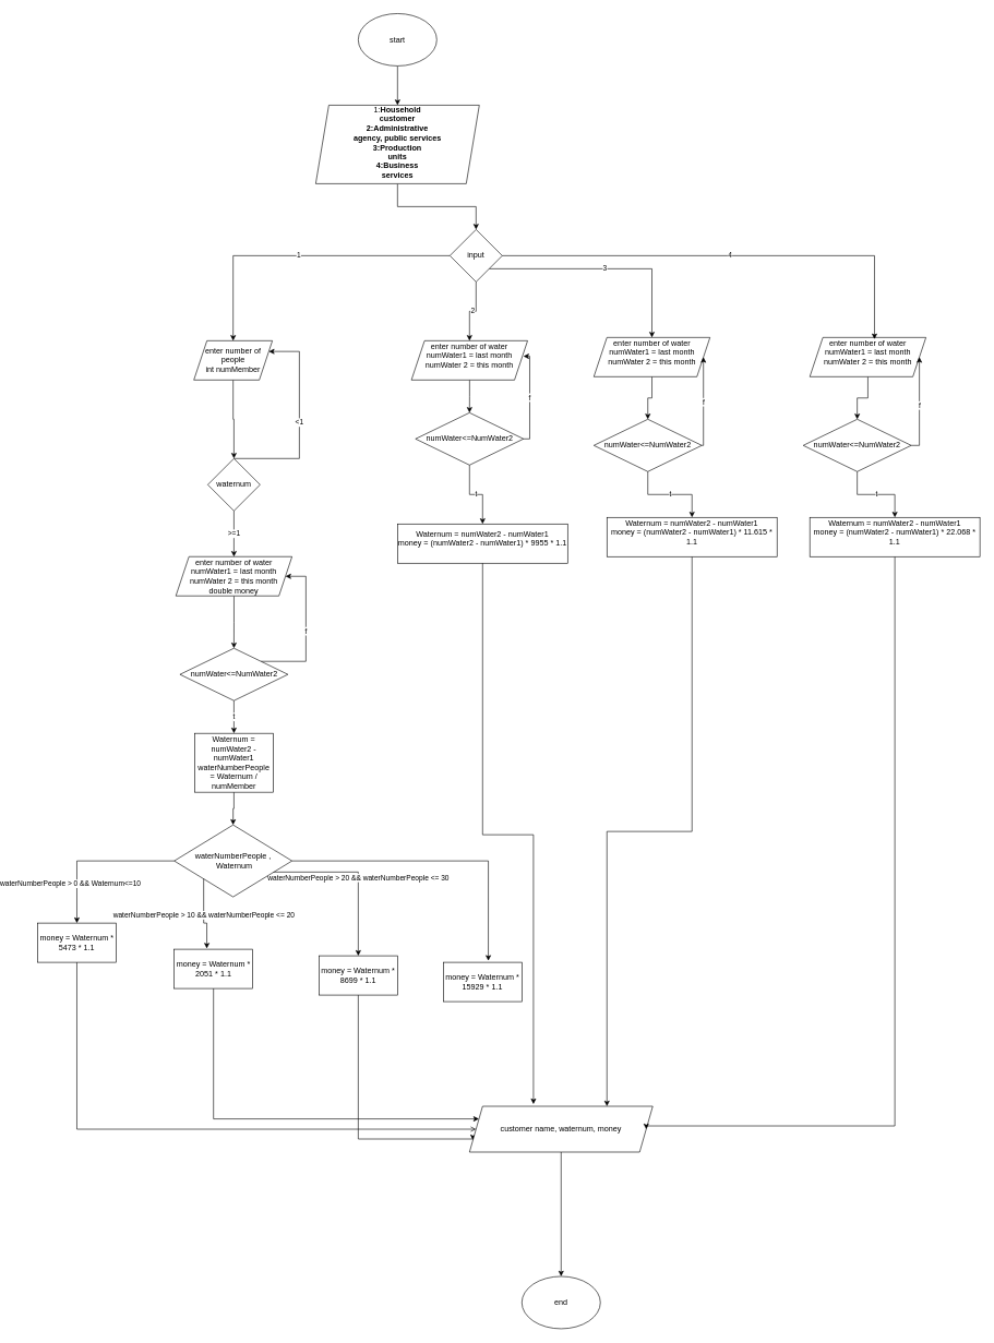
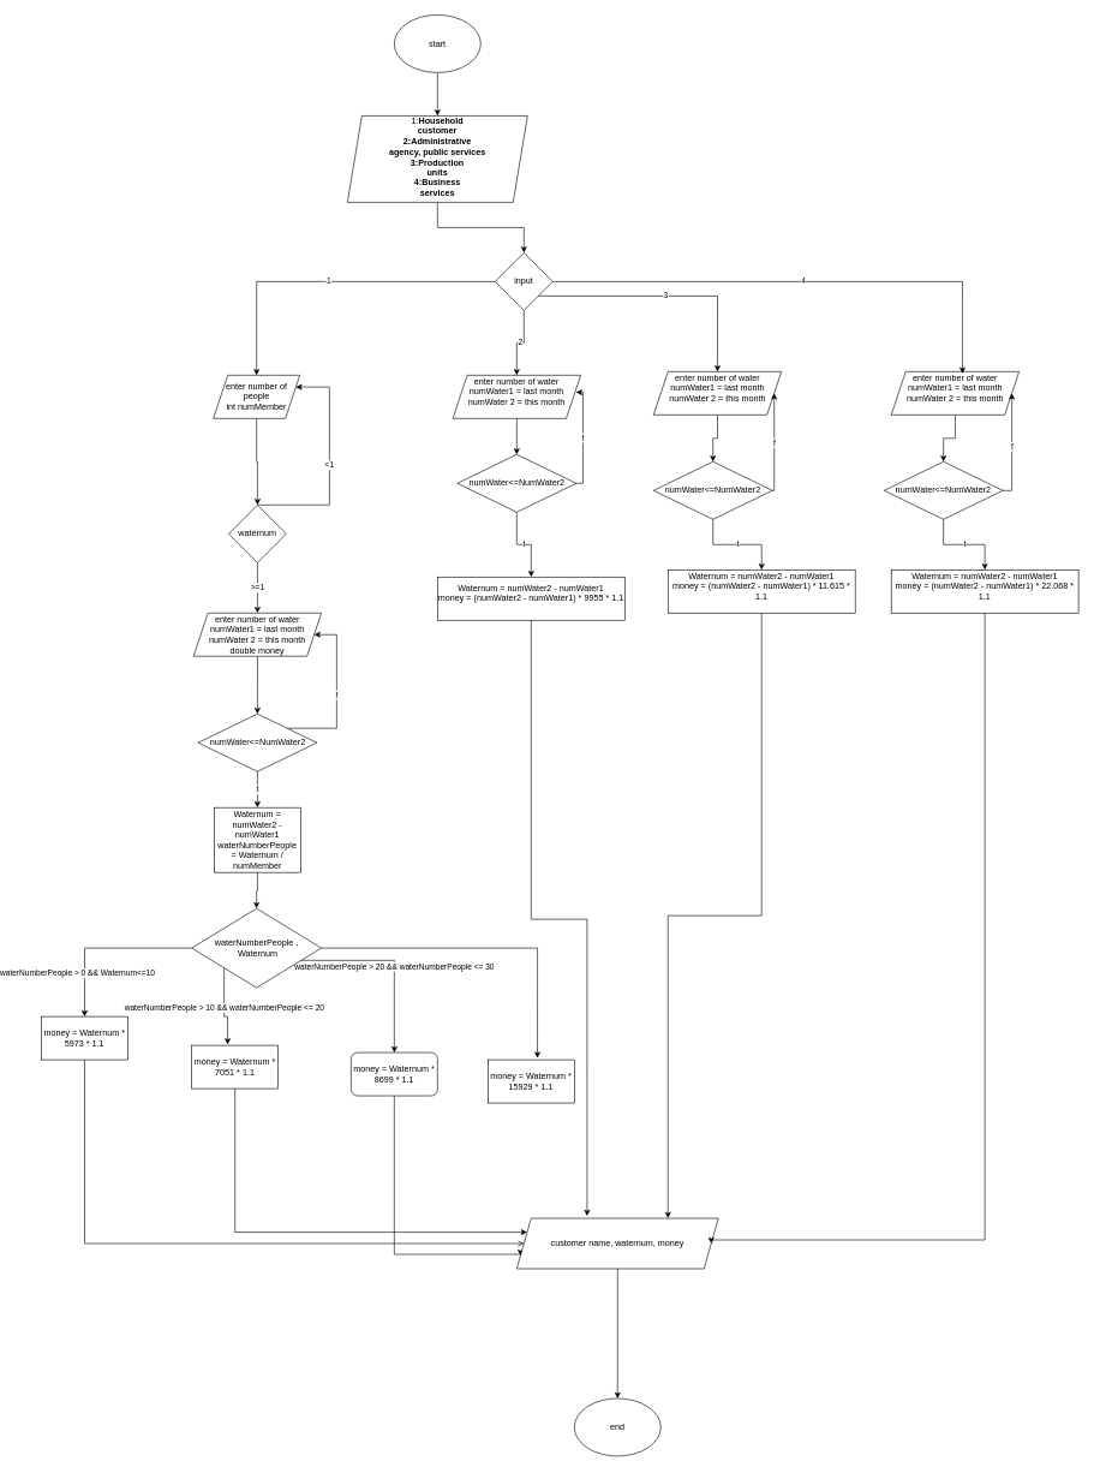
  <mxCell id="0" />
  <mxCell id="1" parent="0" />
  <mxCell id="2" value="" style="edgeStyle=orthogonalEdgeStyle;rounded=0;orthogonalLoop=1;jettySize=auto;html=1;" edge="1" parent="1" source="3" target="5"><mxGeometry relative="1" as="geometry" /></mxCell>
  <mxCell id="3" value="start" style="ellipse;whiteSpace=wrap;html=1;" vertex="1" parent="1"><mxGeometry x="510" y="20" width="120" height="80" as="geometry" /></mxCell>
  <mxCell id="4" style="edgeStyle=orthogonalEdgeStyle;rounded=0;orthogonalLoop=1;jettySize=auto;html=1;entryX=0.5;entryY=0;entryDx=0;entryDy=0;" edge="1" parent="1" source="5" target="9"><mxGeometry relative="1" as="geometry" /></mxCell>
  <mxCell id="5" value="1:&lt;b style=&quot;text-align: justify; background-color: initial;&quot;&gt;Household&lt;br/&gt;customer&lt;br&gt;2:&lt;/b&gt;&lt;b&gt;Administrative&lt;br/&gt;agency, public services&lt;br&gt;&lt;/b&gt;&lt;b style=&quot;text-align: justify; background-color: initial;&quot;&gt;3:&lt;/b&gt;&lt;b&gt;Production&lt;br/&gt;units&lt;br&gt;&lt;/b&gt;&lt;b style=&quot;text-align: justify; background-color: initial;&quot;&gt;4:&lt;/b&gt;&lt;b&gt;Business&lt;br/&gt;services&lt;/b&gt;&lt;b style=&quot;text-align: justify; background-color: initial;&quot;&gt;&lt;br&gt;&lt;/b&gt;&lt;p style=&quot;margin-top:4.3pt;margin-right:5.55pt;margin-bottom:&lt;br/&gt;0cm;margin-left:0cm;margin-bottom:.0001pt;text-align:justify&quot; class=&quot;MsoNormal&quot;&gt;&lt;b&gt;&lt;span style=&quot;font-size:12.0pt;font-family:&amp;quot;Calibri&amp;quot;,sans-serif;mso-ascii-theme-font:&lt;br/&gt;minor-latin;mso-hansi-theme-font:minor-latin;mso-bidi-theme-font:minor-latin&quot; lang=&quot;EN-GB&quot;&gt;&lt;/span&gt;&lt;/b&gt;&lt;/p&gt;" style="shape=parallelogram;perimeter=parallelogramPerimeter;whiteSpace=wrap;html=1;fixedSize=1;" vertex="1" parent="1"><mxGeometry x="445" y="160" width="250" height="120" as="geometry" /></mxCell>
  <mxCell id="6" value="1" style="edgeStyle=orthogonalEdgeStyle;rounded=0;orthogonalLoop=1;jettySize=auto;html=1;" edge="1" parent="1" source="9" target="11"><mxGeometry relative="1" as="geometry" /></mxCell>
  <mxCell id="7" value="2" style="edgeStyle=orthogonalEdgeStyle;rounded=0;orthogonalLoop=1;jettySize=auto;html=1;entryX=0.5;entryY=0;entryDx=0;entryDy=0;" edge="1" parent="1" source="9" target="38"><mxGeometry relative="1" as="geometry" /></mxCell>
  <mxCell id="8" value="3" style="edgeStyle=orthogonalEdgeStyle;rounded=0;orthogonalLoop=1;jettySize=auto;html=1;exitX=1;exitY=1;exitDx=0;exitDy=0;entryX=0.5;entryY=0;entryDx=0;entryDy=0;" edge="1" parent="1" source="9" target="44"><mxGeometry relative="1" as="geometry" /></mxCell>
  <mxCell id="9" value="input" style="rhombus;whiteSpace=wrap;html=1;" vertex="1" parent="1"><mxGeometry x="650" y="350" width="80" height="80" as="geometry" /></mxCell>
  <mxCell id="10" style="edgeStyle=orthogonalEdgeStyle;rounded=0;orthogonalLoop=1;jettySize=auto;html=1;entryX=0.5;entryY=0;entryDx=0;entryDy=0;" edge="1" parent="1" source="11" target="14"><mxGeometry relative="1" as="geometry" /></mxCell>
  <mxCell id="11" value="enter number of people&lt;br&gt;int numMember" style="shape=parallelogram;perimeter=parallelogramPerimeter;whiteSpace=wrap;html=1;fixedSize=1;" vertex="1" parent="1"><mxGeometry x="258.75" y="520" width="120" height="60" as="geometry" /></mxCell>
  <mxCell id="12" value="&amp;gt;=1" style="edgeStyle=orthogonalEdgeStyle;rounded=0;orthogonalLoop=1;jettySize=auto;html=1;entryX=0.5;entryY=0;entryDx=0;entryDy=0;" edge="1" parent="1" source="14" target="16"><mxGeometry relative="1" as="geometry" /></mxCell>
  <mxCell id="13" value="&amp;lt;1" style="edgeStyle=orthogonalEdgeStyle;rounded=0;orthogonalLoop=1;jettySize=auto;html=1;entryX=1;entryY=0.25;entryDx=0;entryDy=0;" edge="1" parent="1" source="14" target="11"><mxGeometry relative="1" as="geometry"><mxPoint x="590" y="530" as="targetPoint" /><Array as="points"><mxPoint y="700" x="420" /><mxPoint y="536" x="420" /><mxPoint x="374" y="536" /></Array></mxGeometry></mxCell>
  <mxCell id="14" value="waternum" style="rhombus;whiteSpace=wrap;html=1;" vertex="1" parent="1"><mxGeometry x="280" y="700" width="80" height="80" as="geometry" /></mxCell>
  <mxCell id="15" style="edgeStyle=orthogonalEdgeStyle;rounded=0;orthogonalLoop=1;jettySize=auto;html=1;entryX=0.5;entryY=0;entryDx=0;entryDy=0;" edge="1" parent="1" source="16" target="19"><mxGeometry relative="1" as="geometry" /></mxCell>
  <mxCell id="16" value="enter number of water&lt;br&gt;numWater1 = last month&lt;br&gt;numWater 2 = this month&lt;br&gt;double money" style="shape=parallelogram;perimeter=parallelogramPerimeter;whiteSpace=wrap;html=1;fixedSize=1;" vertex="1" parent="1"><mxGeometry x="231.25" y="850" width="177.5" height="60" as="geometry" /></mxCell>
  <mxCell id="17" value="f" style="edgeStyle=orthogonalEdgeStyle;rounded=0;orthogonalLoop=1;jettySize=auto;html=1;entryX=1;entryY=0.5;entryDx=0;entryDy=0;" edge="1" parent="1" source="19" target="16"><mxGeometry relative="1" as="geometry"><mxPoint x="630" y="850" as="targetPoint" /><Array as="points"><mxPoint x="430" y="1010" /><mxPoint x="430" y="880" /></Array></mxGeometry></mxCell>
  <mxCell id="18" value="t" style="edgeStyle=orthogonalEdgeStyle;rounded=0;orthogonalLoop=1;jettySize=auto;html=1;entryX=0.5;entryY=0;entryDx=0;entryDy=0;" edge="1" parent="1" source="19" target="21"><mxGeometry relative="1" as="geometry" /></mxCell>
  <mxCell id="19" value="numWater&amp;lt;=NumWater2" style="rhombus;whiteSpace=wrap;html=1;" vertex="1" parent="1"><mxGeometry x="237.5" y="990" width="165" height="80" as="geometry" /></mxCell>
  <mxCell id="20" style="edgeStyle=orthogonalEdgeStyle;rounded=0;orthogonalLoop=1;jettySize=auto;html=1;entryX=0.5;entryY=0;entryDx=0;entryDy=0;" edge="1" parent="1" source="21" target="24"><mxGeometry relative="1" as="geometry" /></mxCell>
  <mxCell id="21" value="Waternum = numWater2 - numWater1&lt;br&gt;waterNumberPeople = Waternum / numMember" style="rounded=0;whiteSpace=wrap;html=1;" vertex="1" parent="1"><mxGeometry x="260" y="1120" width="120" height="90" as="geometry" /></mxCell>
  <mxCell id="22" value="waterNumberPeople &gt; 0 &amp;&amp; Waternum&lt;=10" style="edgeStyle=orthogonalEdgeStyle;rounded=0;orthogonalLoop=1;jettySize=auto;html=1;" edge="1" parent="1" source="24" target="26"><mxGeometry x="0.509" y="-10" relative="1" as="geometry"><mxPoint as="offset" /></mxGeometry></mxCell>
  <mxCell id="23" value="waterNumberPeople &amp;gt; 20 &amp;amp;&amp;amp; waterNumberPeople &amp;lt;= 30" style="edgeStyle=orthogonalEdgeStyle;rounded=0;orthogonalLoop=1;jettySize=auto;html=1;exitX=1;exitY=1;exitDx=0;exitDy=0;entryX=0.5;entryY=0;entryDx=0;entryDy=0;" edge="1" parent="1" source="24" target="30"><mxGeometry x="0.166" relative="1" as="geometry"><Array as="points"><mxPoint x="364" y="1332" /><mxPoint x="510" y="1332" /></Array><mxPoint as="offset" /></mxGeometry></mxCell>
  <mxCell id="24" value="waterNumberPeople ,&lt;br&gt;&amp;nbsp;Waternum" style="rhombus;whiteSpace=wrap;html=1;" vertex="1" parent="1"><mxGeometry x="228.75" y="1260" width="180" height="110" as="geometry" /></mxCell>
  <mxCell id="25" style="edgeStyle=orthogonalEdgeStyle;rounded=0;orthogonalLoop=1;jettySize=auto;html=1;entryX=0;entryY=0.5;entryDx=0;entryDy=0;endArrow=open;" edge="1" parent="1" source="26" target="35"><mxGeometry relative="1" as="geometry"><Array as="points"><mxPoint x="80" y="1725" /></Array></mxGeometry></mxCell>
- <mxCell id="26" value="money = Waternum * 5473 * 1.1" style="rounded=0;whiteSpace=wrap;html=1;" vertex="1" parent="1"><mxGeometry x="20" y="1410" width="120" height="60" as="geometry" /></mxCell>
+ <mxCell id="26" value="money = Waternum * 5973 * 1.1" style="rounded=0;whiteSpace=wrap;html=1;" vertex="1" parent="1"><mxGeometry x="20" y="1410" width="120" height="60" as="geometry" /></mxCell>
  <mxCell id="27" style="edgeStyle=orthogonalEdgeStyle;rounded=0;orthogonalLoop=1;jettySize=auto;html=1;entryX=0;entryY=0.25;entryDx=0;entryDy=0;" edge="1" parent="1" source="28" target="35"><mxGeometry relative="1" as="geometry"><Array as="points"><mxPoint x="289" y="1709" /></Array></mxGeometry></mxCell>
- <mxCell id="28" value="money = Waternum * 2051 * 1.1" style="rounded=0;whiteSpace=wrap;html=1;" vertex="1" parent="1"><mxGeometry x="228.75" y="1450" width="120" height="60" as="geometry" /></mxCell>
+ <mxCell id="28" value="money = Waternum * 7051 * 1.1" style="rounded=0;whiteSpace=wrap;html=1;" vertex="1" parent="1"><mxGeometry x="228.75" y="1450" width="120" height="60" as="geometry" /></mxCell>
  <mxCell id="29" style="edgeStyle=orthogonalEdgeStyle;rounded=0;orthogonalLoop=1;jettySize=auto;html=1;entryX=0;entryY=0.75;entryDx=0;entryDy=0;" edge="1" parent="1" source="30" target="35"><mxGeometry relative="1" as="geometry"><Array as="points"><mxPoint x="510" y="1740" /><mxPoint x="685" y="1740" /></Array></mxGeometry></mxCell>
- <mxCell id="30" value="money = Waternum * 8699 * 1.1" style="rounded=0;whiteSpace=wrap;html=1;" vertex="1" parent="1"><mxGeometry x="450" y="1460" width="120" height="60" as="geometry" /></mxCell>
+ <mxCell id="30" value="money = Waternum * 8699 * 1.1" style="whiteSpace=wrap;html=1;rounded=1;" vertex="1" parent="1"><mxGeometry x="450" y="1460" width="120" height="60" as="geometry" /></mxCell>
  <mxCell id="31" value="money = Waternum * 15929 * 1.1" style="rounded=0;whiteSpace=wrap;html=1;" vertex="1" parent="1"><mxGeometry x="640" y="1470" width="120" height="60" as="geometry" /></mxCell>
  <mxCell id="32" value="waterNumberPeople &gt; 10 &amp;&amp; waterNumberPeople &lt;= 20" style="edgeStyle=orthogonalEdgeStyle;rounded=0;orthogonalLoop=1;jettySize=auto;html=1;exitX=0;exitY=1;exitDx=0;exitDy=0;entryX=0.415;entryY=-0.018;entryDx=0;entryDy=0;entryPerimeter=0;" edge="1" parent="1" source="24" target="28"><mxGeometry relative="1" as="geometry" /></mxCell>
  <mxCell id="33" style="edgeStyle=orthogonalEdgeStyle;rounded=0;orthogonalLoop=1;jettySize=auto;html=1;entryX=0.573;entryY=-0.04;entryDx=0;entryDy=0;entryPerimeter=0;" edge="1" parent="1" source="24" target="31"><mxGeometry relative="1" as="geometry" /></mxCell>
  <mxCell id="34" style="edgeStyle=orthogonalEdgeStyle;rounded=0;orthogonalLoop=1;jettySize=auto;html=1;entryX=0.5;entryY=0;entryDx=0;entryDy=0;" edge="1" parent="1" source="35" target="36"><mxGeometry relative="1" as="geometry" /></mxCell>
  <mxCell id="35" value="customer name, waternum, money" style="shape=parallelogram;perimeter=parallelogramPerimeter;whiteSpace=wrap;html=1;fixedSize=1;" vertex="1" parent="1"><mxGeometry x="680" y="1690" width="280" height="70" as="geometry" /></mxCell>
- <mxCell id="36" value="end" style="ellipse;whiteSpace=wrap;html=1;" vertex="1" parent="1"><mxGeometry x="760" y="1950" width="120" height="80" as="geometry" /></mxCell>
+ <mxCell id="36" value="end" style="ellipse;whiteSpace=wrap;html=1;" vertex="1" parent="1"><mxGeometry x="760" y="1940" width="120" height="80" as="geometry" /></mxCell>
  <mxCell id="37" style="edgeStyle=orthogonalEdgeStyle;rounded=0;orthogonalLoop=1;jettySize=auto;html=1;entryX=0.5;entryY=0;entryDx=0;entryDy=0;" edge="1" parent="1" source="38" target="40"><mxGeometry relative="1" as="geometry" /></mxCell>
  <mxCell id="38" value="enter number of water&lt;br&gt;numWater1 = last month&lt;br&gt;numWater 2 = this month&lt;div&gt;&lt;br/&gt;&lt;/div&gt;" style="shape=parallelogram;perimeter=parallelogramPerimeter;whiteSpace=wrap;html=1;fixedSize=1;" vertex="1" parent="1"><mxGeometry x="591.25" y="520" width="177.5" height="60" as="geometry" /></mxCell>
  <mxCell id="39" value="t" style="edgeStyle=orthogonalEdgeStyle;rounded=0;orthogonalLoop=1;jettySize=auto;html=1;entryX=0.5;entryY=0;entryDx=0;entryDy=0;" edge="1" parent="1" source="40" target="42"><mxGeometry relative="1" as="geometry" /></mxCell>
  <mxCell id="40" value="numWater&amp;lt;=NumWater2" style="rhombus;whiteSpace=wrap;html=1;" vertex="1" parent="1"><mxGeometry x="597.5" y="630" width="165" height="80" as="geometry" /></mxCell>
  <mxCell id="41" value="f" style="edgeStyle=orthogonalEdgeStyle;rounded=0;orthogonalLoop=1;jettySize=auto;html=1;entryX=0.964;entryY=0.395;entryDx=0;entryDy=0;entryPerimeter=0;" edge="1" parent="1" source="40" target="38"><mxGeometry relative="1" as="geometry"><Array as="points"><mxPoint x="772" y="670" /></Array></mxGeometry></mxCell>
  <mxCell id="42" value="Waternum = numWater2 - numWater1&lt;br&gt;money = (numWater2 - numWater1) * 9955 * 1.1&lt;div&gt;&lt;br/&gt;&lt;/div&gt;" style="rounded=0;whiteSpace=wrap;html=1;" vertex="1" parent="1"><mxGeometry x="570" y="800" width="260" height="60" as="geometry" /></mxCell>
  <mxCell id="43" style="edgeStyle=orthogonalEdgeStyle;rounded=0;orthogonalLoop=1;jettySize=auto;html=1;" edge="1" parent="1" source="44" target="47"><mxGeometry relative="1" as="geometry" /></mxCell>
  <mxCell id="44" value="enter number of water&lt;br&gt;numWater1 = last month&lt;br&gt;numWater 2 = this month&lt;div&gt;&lt;br/&gt;&lt;/div&gt;" style="shape=parallelogram;perimeter=parallelogramPerimeter;whiteSpace=wrap;html=1;fixedSize=1;" vertex="1" parent="1"><mxGeometry x="870" y="515" width="177.5" height="60" as="geometry" /></mxCell>
  <mxCell id="45" value="f" style="edgeStyle=orthogonalEdgeStyle;rounded=0;orthogonalLoop=1;jettySize=auto;html=1;entryX=1;entryY=0.5;entryDx=0;entryDy=0;" edge="1" parent="1" source="47" target="44"><mxGeometry relative="1" as="geometry"><Array as="points"><mxPoint x="1038" y="680" /></Array></mxGeometry></mxCell>
  <mxCell id="46" value="t" style="edgeStyle=orthogonalEdgeStyle;rounded=0;orthogonalLoop=1;jettySize=auto;html=1;" edge="1" parent="1" source="47" target="49"><mxGeometry relative="1" as="geometry" /></mxCell>
  <mxCell id="47" value="numWater&amp;lt;=NumWater2" style="rhombus;whiteSpace=wrap;html=1;" vertex="1" parent="1"><mxGeometry x="870" y="640" width="165" height="80" as="geometry" /></mxCell>
  <mxCell id="48" style="edgeStyle=orthogonalEdgeStyle;rounded=0;orthogonalLoop=1;jettySize=auto;html=1;entryX=0.75;entryY=0;entryDx=0;entryDy=0;" edge="1" parent="1" source="49" target="35"><mxGeometry relative="1" as="geometry" /></mxCell>
  <mxCell id="49" value="Waternum = numWater2 - numWater1&lt;br&gt;money = (numWater2 - numWater1) * 11.615 * 1.1&lt;div&gt;&lt;br&gt;&lt;/div&gt;" style="rounded=0;whiteSpace=wrap;html=1;" vertex="1" parent="1"><mxGeometry x="890" y="790" width="260" height="60" as="geometry" /></mxCell>
  <mxCell id="50" style="edgeStyle=orthogonalEdgeStyle;rounded=0;orthogonalLoop=1;jettySize=auto;html=1;entryX=0.349;entryY=-0.047;entryDx=0;entryDy=0;entryPerimeter=0;" edge="1" parent="1" source="42" target="35"><mxGeometry relative="1" as="geometry" /></mxCell>
  <mxCell id="51" style="edgeStyle=orthogonalEdgeStyle;rounded=0;orthogonalLoop=1;jettySize=auto;html=1;entryX=0.5;entryY=0;entryDx=0;entryDy=0;" edge="1" parent="1" source="52" target="56"><mxGeometry relative="1" as="geometry" /></mxCell>
  <mxCell id="52" value="enter number of water&lt;br&gt;numWater1 = last month&lt;br&gt;numWater 2 = this month&lt;div&gt;&lt;br/&gt;&lt;/div&gt;" style="shape=parallelogram;perimeter=parallelogramPerimeter;whiteSpace=wrap;html=1;fixedSize=1;" vertex="1" parent="1"><mxGeometry x="1200" y="515" width="177.5" height="60" as="geometry" /></mxCell>
  <mxCell id="53" value="4" style="edgeStyle=orthogonalEdgeStyle;rounded=0;orthogonalLoop=1;jettySize=auto;html=1;entryX=0.557;entryY=0.043;entryDx=0;entryDy=0;entryPerimeter=0;" edge="1" parent="1" source="9" target="52"><mxGeometry relative="1" as="geometry" /></mxCell>
  <mxCell id="54" value="f" style="edgeStyle=orthogonalEdgeStyle;rounded=0;orthogonalLoop=1;jettySize=auto;html=1;entryX=1;entryY=0.5;entryDx=0;entryDy=0;" edge="1" parent="1" source="56" target="52"><mxGeometry relative="1" as="geometry"><Array as="points"><mxPoint x="1368" y="680" /></Array></mxGeometry></mxCell>
  <mxCell id="55" value="t" style="edgeStyle=orthogonalEdgeStyle;rounded=0;orthogonalLoop=1;jettySize=auto;html=1;entryX=0.5;entryY=0;entryDx=0;entryDy=0;" edge="1" parent="1" source="56" target="58"><mxGeometry relative="1" as="geometry" /></mxCell>
  <mxCell id="56" value="numWater&amp;lt;=NumWater2" style="rhombus;whiteSpace=wrap;html=1;" vertex="1" parent="1"><mxGeometry x="1190" y="640" width="165" height="80" as="geometry" /></mxCell>
  <mxCell id="57" style="edgeStyle=orthogonalEdgeStyle;rounded=0;orthogonalLoop=1;jettySize=auto;html=1;entryX=1;entryY=0.5;entryDx=0;entryDy=0;" edge="1" parent="1" source="58" target="35"><mxGeometry relative="1" as="geometry"><Array as="points"><mxPoint x="1330" y="1720" /><mxPoint x="950" y="1720" /></Array></mxGeometry></mxCell>
  <mxCell id="58" value="Waternum = numWater2 - numWater1&lt;br&gt;money = (numWater2 - numWater1) * 22.068 * 1.1&lt;div&gt;&lt;br&gt;&lt;/div&gt;" style="rounded=0;whiteSpace=wrap;html=1;" vertex="1" parent="1"><mxGeometry x="1200" y="790" width="260" height="60" as="geometry" /></mxCell>
